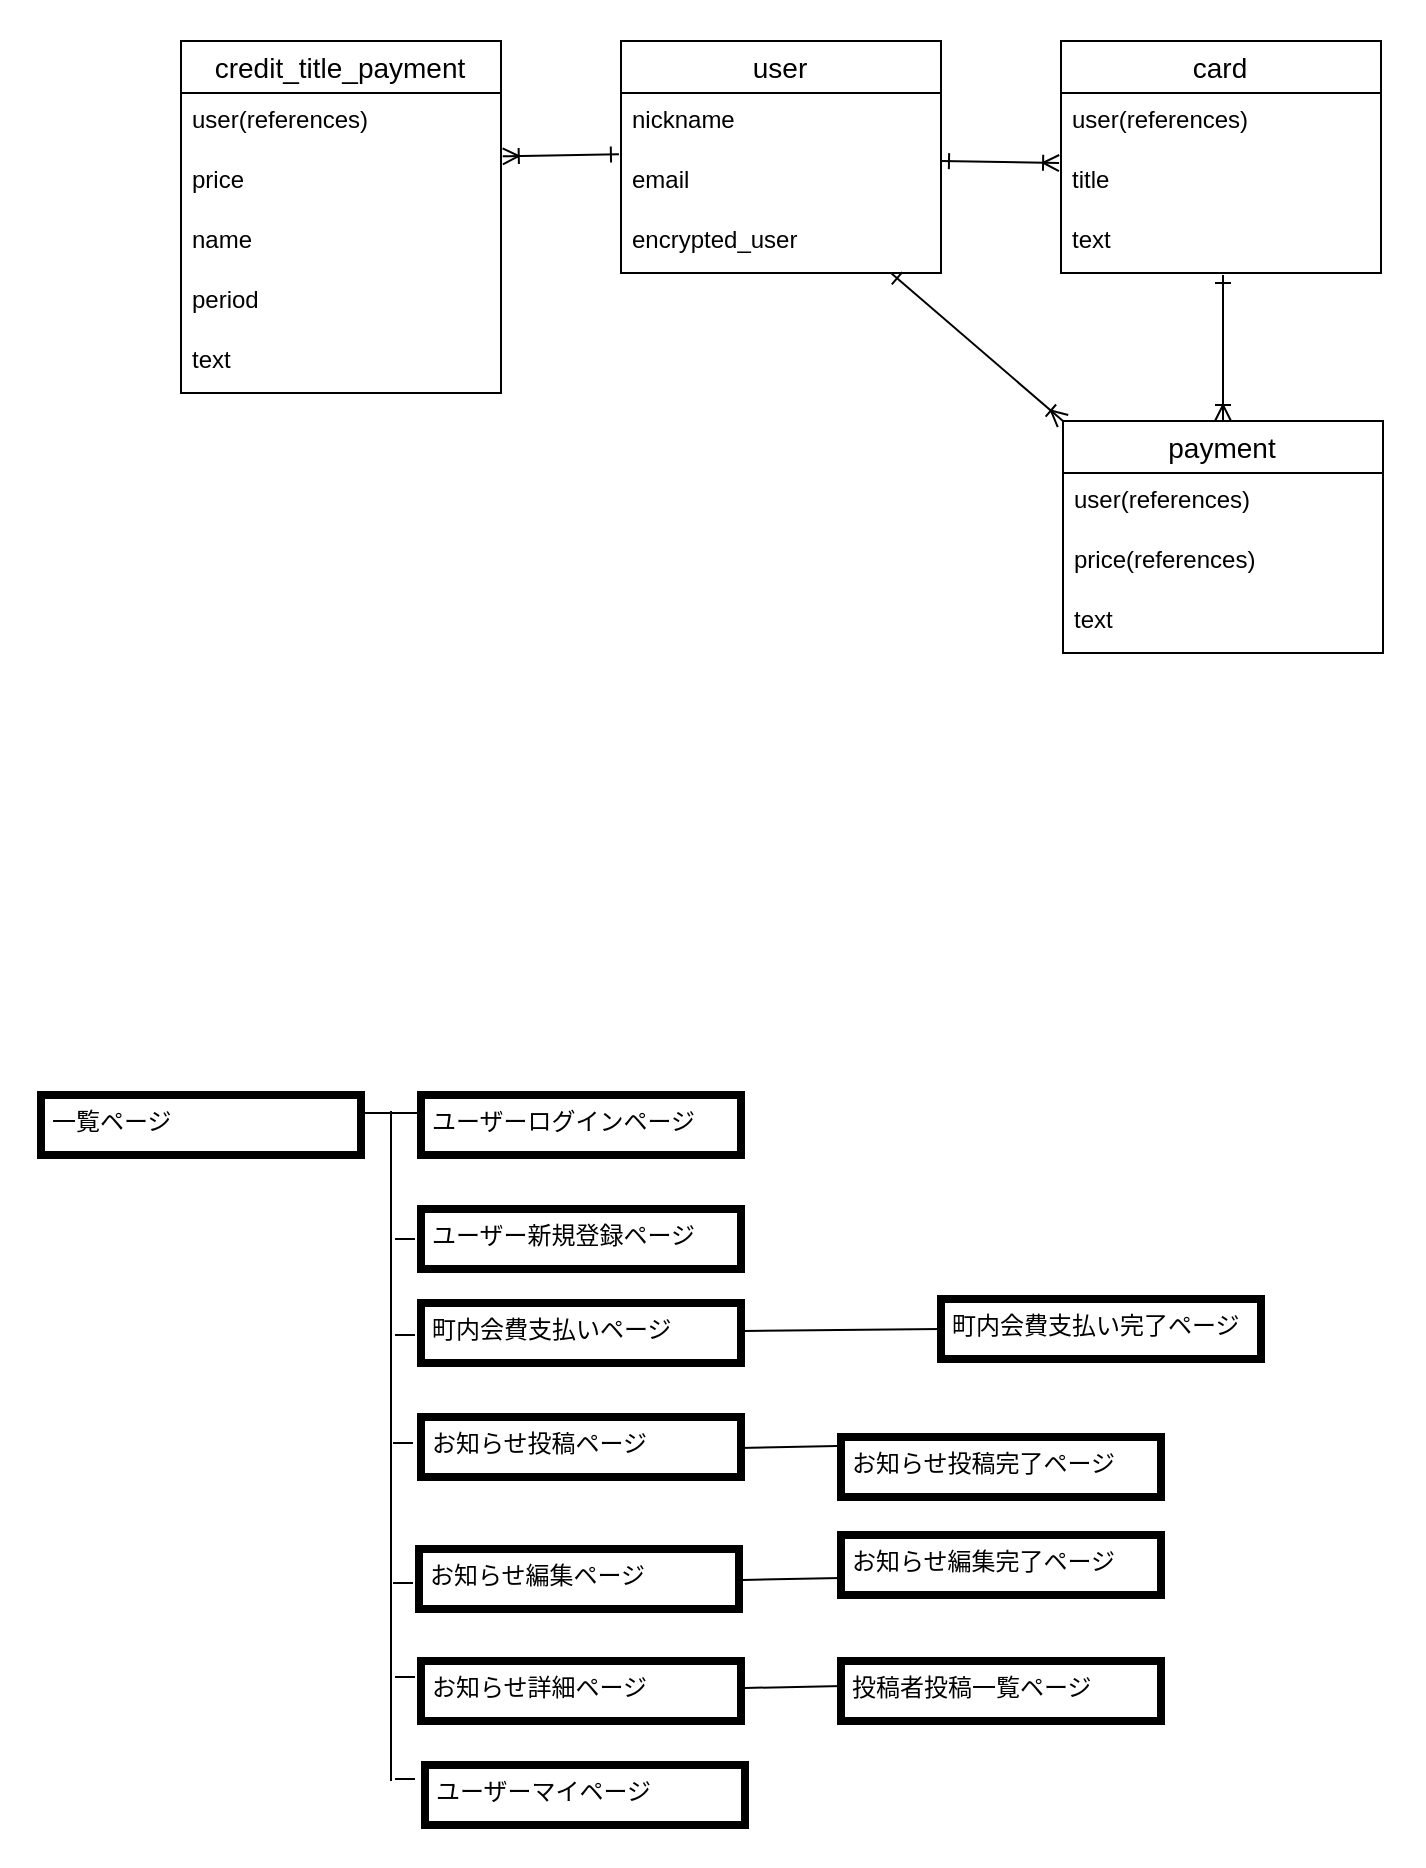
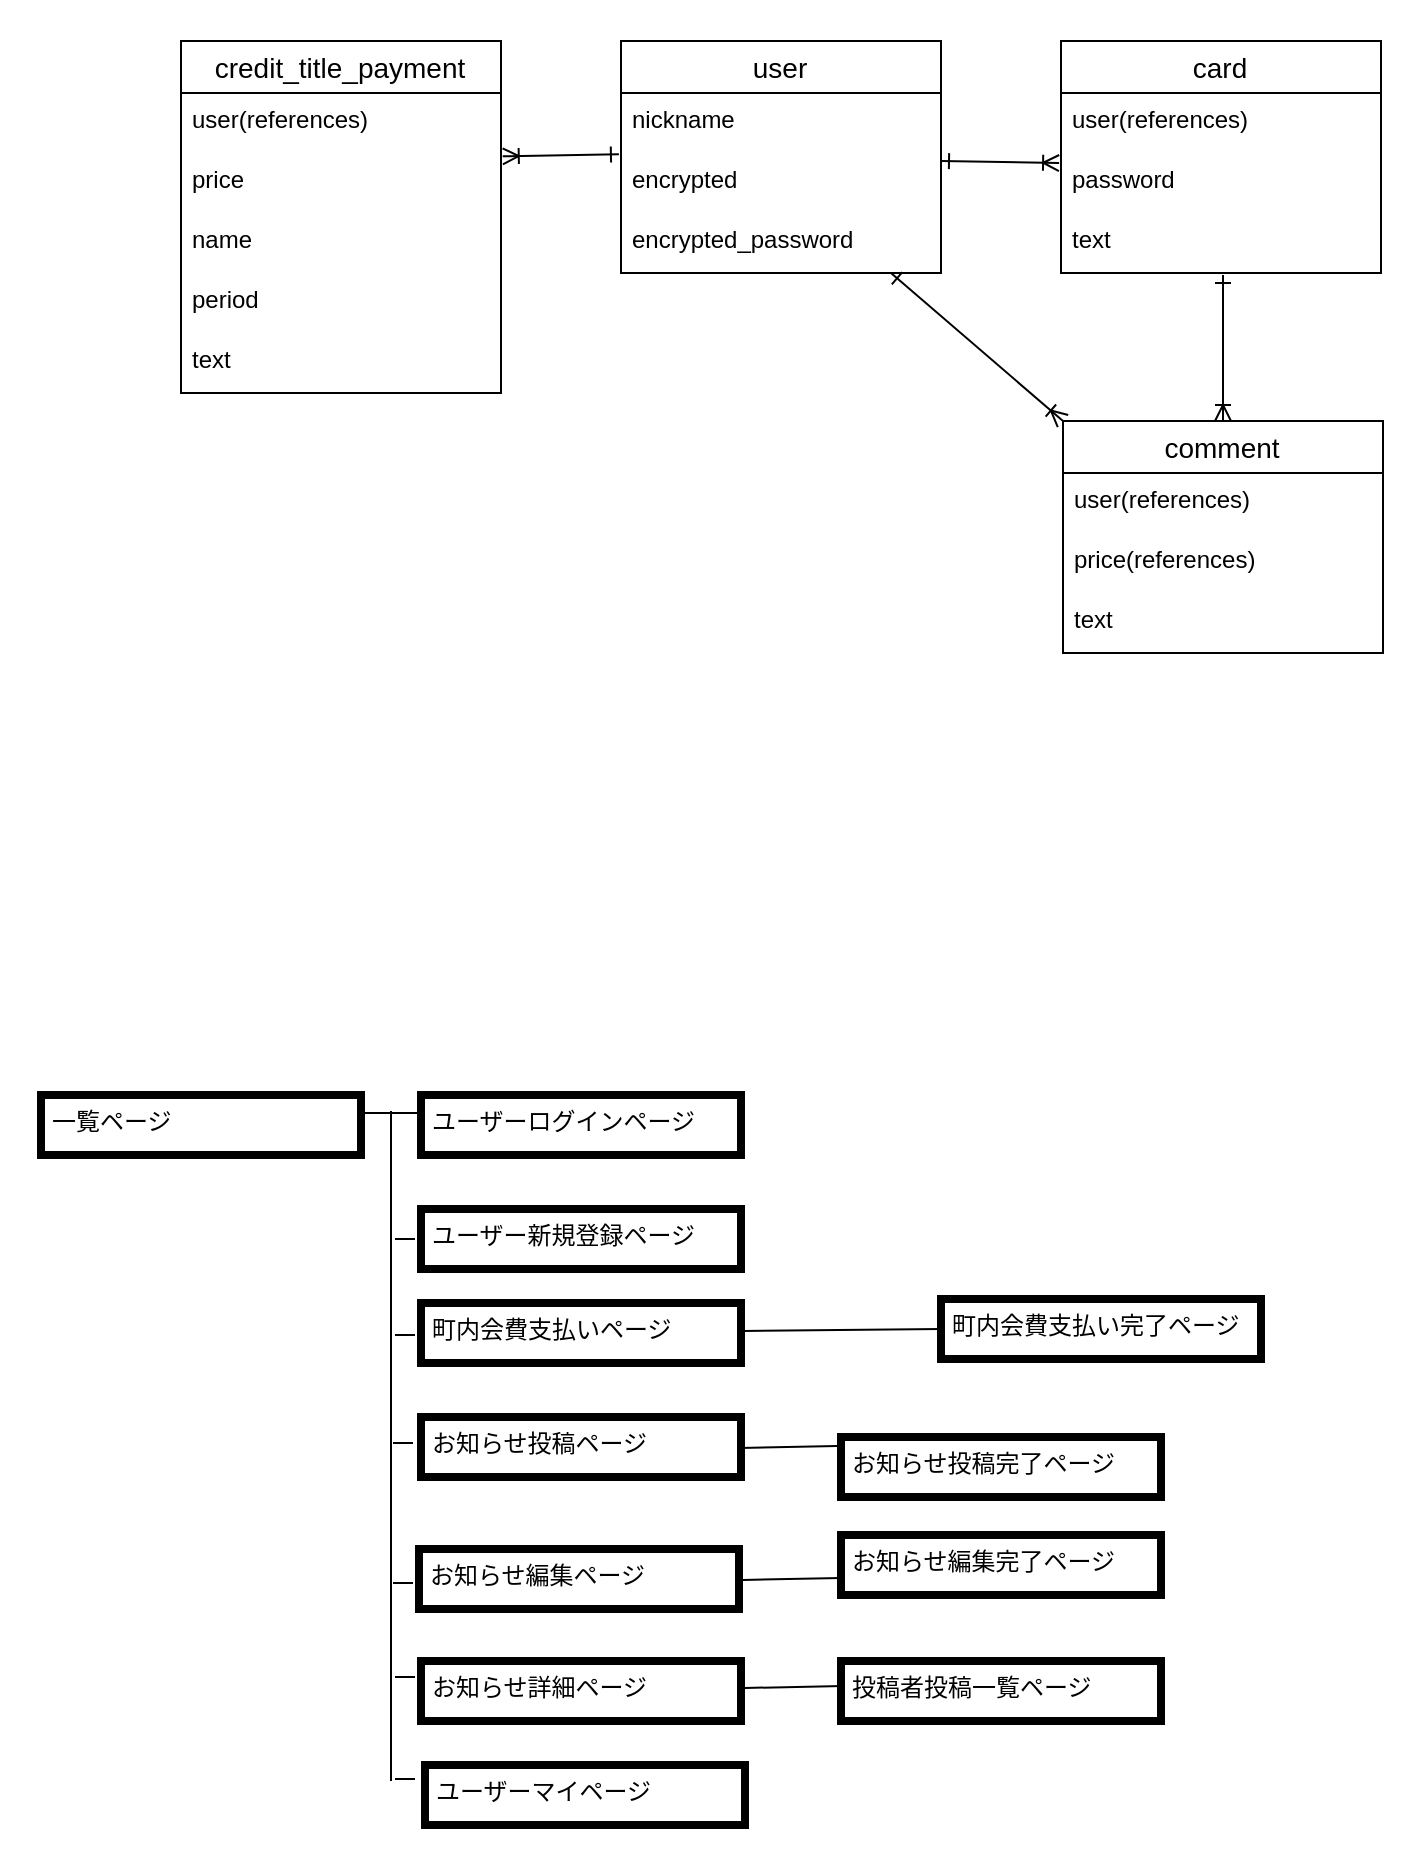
  <mxCell id="0" />
  <mxCell id="1" parent="0" />
  <mxCell id="2" value="credit_title_payment" style="swimlane;fontStyle=0;childLayout=stackLayout;horizontal=1;startSize=26;horizontalStack=0;resizeParent=1;resizeParentMax=0;resizeLast=0;collapsible=1;marginBottom=0;align=center;fontSize=14;" parent="1" vertex="1"><mxGeometry x="90" y="20" width="160" height="176" as="geometry" /></mxCell>
  <mxCell id="3" value="user(references)&#10;" style="text;strokeColor=none;fillColor=none;spacingLeft=4;spacingRight=4;overflow=hidden;rotatable=0;points=[[0,0.5],[1,0.5]];portConstraint=eastwest;fontSize=12;" parent="2" vertex="1"><mxGeometry y="26" width="160" height="30" as="geometry" /></mxCell>
  <mxCell id="4" value="price" style="text;strokeColor=none;fillColor=none;spacingLeft=4;spacingRight=4;overflow=hidden;rotatable=0;points=[[0,0.5],[1,0.5]];portConstraint=eastwest;fontSize=12;" parent="2" vertex="1"><mxGeometry y="56" width="160" height="30" as="geometry" /></mxCell>
  <mxCell id="5" value="name" style="text;strokeColor=none;fillColor=none;spacingLeft=4;spacingRight=4;overflow=hidden;rotatable=0;points=[[0,0.5],[1,0.5]];portConstraint=eastwest;fontSize=12;" parent="2" vertex="1"><mxGeometry y="86" width="160" height="30" as="geometry" /></mxCell>
  <mxCell id="6" value="period" style="text;strokeColor=none;fillColor=none;spacingLeft=4;spacingRight=4;overflow=hidden;rotatable=0;points=[[0,0.5],[1,0.5]];portConstraint=eastwest;fontSize=12;" parent="2" vertex="1"><mxGeometry y="116" width="160" height="30" as="geometry" /></mxCell>
  <mxCell id="7" value="text" style="text;strokeColor=none;fillColor=none;spacingLeft=4;spacingRight=4;overflow=hidden;rotatable=0;points=[[0,0.5],[1,0.5]];portConstraint=eastwest;fontSize=12;" parent="2" vertex="1"><mxGeometry y="146" width="160" height="30" as="geometry" /></mxCell>
  <mxCell id="8" value="user" style="swimlane;fontStyle=0;childLayout=stackLayout;horizontal=1;startSize=26;horizontalStack=0;resizeParent=1;resizeParentMax=0;resizeLast=0;collapsible=1;marginBottom=0;align=center;fontSize=14;" parent="1" vertex="1"><mxGeometry x="310" y="20" width="160" height="116" as="geometry" /></mxCell>
  <mxCell id="9" value="nickname" style="text;strokeColor=none;fillColor=none;spacingLeft=4;spacingRight=4;overflow=hidden;rotatable=0;points=[[0,0.5],[1,0.5]];portConstraint=eastwest;fontSize=12;" parent="8" vertex="1"><mxGeometry y="26" width="160" height="30" as="geometry" /></mxCell>
- <mxCell id="10" value="email" style="text;strokeColor=none;fillColor=none;spacingLeft=4;spacingRight=4;overflow=hidden;rotatable=0;points=[[0,0.5],[1,0.5]];portConstraint=eastwest;fontSize=12;" parent="8" vertex="1"><mxGeometry y="56" width="160" height="30" as="geometry" /></mxCell>
- <mxCell id="11" value="encrypted_user" style="text;strokeColor=none;fillColor=none;spacingLeft=4;spacingRight=4;overflow=hidden;rotatable=0;points=[[0,0.5],[1,0.5]];portConstraint=eastwest;fontSize=12;" parent="8" vertex="1"><mxGeometry y="86" width="160" height="30" as="geometry" /></mxCell>
+ <mxCell id="10" value="encrypted" style="text;strokeColor=none;fillColor=none;spacingLeft=4;spacingRight=4;overflow=hidden;rotatable=0;points=[[0,0.5],[1,0.5]];portConstraint=eastwest;fontSize=12;" parent="8" vertex="1"><mxGeometry y="56" width="160" height="30" as="geometry" /></mxCell>
+ <mxCell id="11" value="encrypted_password" style="text;strokeColor=none;fillColor=none;spacingLeft=4;spacingRight=4;overflow=hidden;rotatable=0;points=[[0,0.5],[1,0.5]];portConstraint=eastwest;fontSize=12;" parent="8" vertex="1"><mxGeometry y="86" width="160" height="30" as="geometry" /></mxCell>
  <mxCell id="12" value="card" style="swimlane;fontStyle=0;childLayout=stackLayout;horizontal=1;startSize=26;horizontalStack=0;resizeParent=1;resizeParentMax=0;resizeLast=0;collapsible=1;marginBottom=0;align=center;fontSize=14;" parent="1" vertex="1"><mxGeometry x="530" y="20" width="160" height="116" as="geometry" /></mxCell>
  <mxCell id="13" value="user(references)&#10;" style="text;strokeColor=none;fillColor=none;spacingLeft=4;spacingRight=4;overflow=hidden;rotatable=0;points=[[0,0.5],[1,0.5]];portConstraint=eastwest;fontSize=12;" parent="12" vertex="1"><mxGeometry y="26" width="160" height="30" as="geometry" /></mxCell>
- <mxCell id="14" value="title" style="text;strokeColor=none;fillColor=none;spacingLeft=4;spacingRight=4;overflow=hidden;rotatable=0;points=[[0,0.5],[1,0.5]];portConstraint=eastwest;fontSize=12;" parent="12" vertex="1"><mxGeometry y="56" width="160" height="30" as="geometry" /></mxCell>
+ <mxCell id="14" value="password" style="text;strokeColor=none;fillColor=none;spacingLeft=4;spacingRight=4;overflow=hidden;rotatable=0;points=[[0,0.5],[1,0.5]];portConstraint=eastwest;fontSize=12;" parent="12" vertex="1"><mxGeometry y="56" width="160" height="30" as="geometry" /></mxCell>
  <mxCell id="15" value="text" style="text;strokeColor=none;fillColor=none;spacingLeft=4;spacingRight=4;overflow=hidden;rotatable=0;points=[[0,0.5],[1,0.5]];portConstraint=eastwest;fontSize=12;" parent="12" vertex="1"><mxGeometry y="86" width="160" height="30" as="geometry" /></mxCell>
  <mxCell id="16" value="" style="endArrow=ERoneToMany;startArrow=ERone;html=1;startFill=0;endFill=0;entryX=-0.006;entryY=0.167;entryDx=0;entryDy=0;entryPerimeter=0;" parent="1" target="14" edge="1"><mxGeometry width="50" height="50" relative="1" as="geometry"><mxPoint x="470" y="79.996" as="sourcePoint" /><mxPoint x="530" y="82.71" as="targetPoint" /></mxGeometry></mxCell>
- <mxCell id="17" value="payment" style="swimlane;fontStyle=0;childLayout=stackLayout;horizontal=1;startSize=26;horizontalStack=0;resizeParent=1;resizeParentMax=0;resizeLast=0;collapsible=1;marginBottom=0;align=center;fontSize=14;" parent="1" vertex="1"><mxGeometry x="531" y="210" width="160" height="116" as="geometry" /></mxCell>
+ <mxCell id="17" value="comment" style="swimlane;fontStyle=0;childLayout=stackLayout;horizontal=1;startSize=26;horizontalStack=0;resizeParent=1;resizeParentMax=0;resizeLast=0;collapsible=1;marginBottom=0;align=center;fontSize=14;" parent="1" vertex="1"><mxGeometry x="531" y="210" width="160" height="116" as="geometry" /></mxCell>
  <mxCell id="18" value="user(references)&#10;" style="text;strokeColor=none;fillColor=none;spacingLeft=4;spacingRight=4;overflow=hidden;rotatable=0;points=[[0,0.5],[1,0.5]];portConstraint=eastwest;fontSize=12;" parent="17" vertex="1"><mxGeometry y="26" width="160" height="30" as="geometry" /></mxCell>
  <mxCell id="19" value="price(references)&#10;" style="text;strokeColor=none;fillColor=none;spacingLeft=4;spacingRight=4;overflow=hidden;rotatable=0;points=[[0,0.5],[1,0.5]];portConstraint=eastwest;fontSize=12;" parent="17" vertex="1"><mxGeometry y="56" width="160" height="30" as="geometry" /></mxCell>
  <mxCell id="20" value="text" style="text;strokeColor=none;fillColor=none;spacingLeft=4;spacingRight=4;overflow=hidden;rotatable=0;points=[[0,0.5],[1,0.5]];portConstraint=eastwest;fontSize=12;" parent="17" vertex="1"><mxGeometry y="86" width="160" height="30" as="geometry" /></mxCell>
  <mxCell id="21" value="" style="endArrow=ERoneToMany;startArrow=ERone;html=1;startFill=0;endFill=0;" parent="1" edge="1"><mxGeometry width="50" height="50" relative="1" as="geometry"><mxPoint x="611" y="136.996" as="sourcePoint" /><mxPoint x="611" y="210" as="targetPoint" /></mxGeometry></mxCell>
  <mxCell id="22" value="" style="endArrow=ERoneToMany;startArrow=ERone;html=1;startFill=0;endFill=0;entryX=0;entryY=0;entryDx=0;entryDy=0;" parent="1" target="17" edge="1"><mxGeometry width="50" height="50" relative="1" as="geometry"><mxPoint x="445" y="135.996" as="sourcePoint" /><mxPoint x="445" y="209" as="targetPoint" /></mxGeometry></mxCell>
  <mxCell id="23" value="" style="endArrow=ERoneToMany;startArrow=ERone;html=1;startFill=0;endFill=0;entryX=0.993;entryY=-0.011;entryDx=0;entryDy=0;entryPerimeter=0;exitX=-0.019;exitY=-0.044;exitDx=0;exitDy=0;exitPerimeter=0;" parent="1" edge="1"><mxGeometry width="50" height="50" relative="1" as="geometry"><mxPoint x="308.96" y="76.68" as="sourcePoint" /><mxPoint x="250.88" y="77.67" as="targetPoint" /></mxGeometry></mxCell>
  <mxCell id="24" value="一覧ページ&#10;" style="text;strokeColor=default;fillColor=none;spacingLeft=4;spacingRight=4;overflow=hidden;rotatable=0;points=[[0,0.5],[1,0.5]];portConstraint=eastwest;fontSize=12;strokeWidth=4;" vertex="1" parent="1"><mxGeometry x="20" y="547" width="160" height="30" as="geometry" /></mxCell>
  <mxCell id="25" value="ユーザー新規登録ページ" style="text;strokeColor=default;fillColor=none;spacingLeft=4;spacingRight=4;overflow=hidden;rotatable=0;points=[[0,0.5],[1,0.5]];portConstraint=eastwest;fontSize=12;strokeWidth=4;" vertex="1" parent="1"><mxGeometry x="210" y="604" width="160" height="30" as="geometry" /></mxCell>
  <mxCell id="26" value="ユーザーログインページ&#10;" style="text;strokeColor=default;fillColor=none;spacingLeft=4;spacingRight=4;overflow=hidden;rotatable=0;points=[[0,0.5],[1,0.5]];portConstraint=eastwest;fontSize=12;strokeWidth=4;" vertex="1" parent="1"><mxGeometry x="210" y="547" width="160" height="30" as="geometry" /></mxCell>
  <mxCell id="27" value="町内会費支払いページ&#10;" style="text;strokeColor=default;fillColor=none;spacingLeft=4;spacingRight=4;overflow=hidden;rotatable=0;points=[[0,0.5],[1,0.5]];portConstraint=eastwest;fontSize=12;strokeWidth=4;" vertex="1" parent="1"><mxGeometry x="210" y="651" width="160" height="30" as="geometry" /></mxCell>
  <mxCell id="28" value="お知らせ投稿ページ&#10;" style="text;strokeColor=default;fillColor=none;spacingLeft=4;spacingRight=4;overflow=hidden;rotatable=0;points=[[0,0.5],[1,0.5]];portConstraint=eastwest;fontSize=12;strokeWidth=4;" vertex="1" parent="1"><mxGeometry x="210" y="708" width="160" height="30" as="geometry" /></mxCell>
  <mxCell id="29" value="お知らせ編集ページ&#10;" style="text;strokeColor=default;fillColor=none;spacingLeft=4;spacingRight=4;overflow=hidden;rotatable=0;points=[[0,0.5],[1,0.5]];portConstraint=eastwest;fontSize=12;strokeWidth=4;" vertex="1" parent="1"><mxGeometry x="209" y="774" width="160" height="30" as="geometry" /></mxCell>
  <mxCell id="30" value="" style="endArrow=none;html=1;" edge="1" parent="1"><mxGeometry width="50" height="50" relative="1" as="geometry"><mxPoint x="195" y="890" as="sourcePoint" /><mxPoint x="195" y="555" as="targetPoint" /></mxGeometry></mxCell>
  <mxCell id="31" value="" style="endArrow=none;html=1;entryX=0.006;entryY=0.2;entryDx=0;entryDy=0;entryPerimeter=0;" edge="1" parent="1"><mxGeometry width="50" height="50" relative="1" as="geometry"><mxPoint x="180" y="556" as="sourcePoint" /><mxPoint x="210.96" y="556" as="targetPoint" /></mxGeometry></mxCell>
  <mxCell id="32" value="" style="endArrow=none;html=1;entryX=0;entryY=0.5;entryDx=0;entryDy=0;" edge="1" parent="1"><mxGeometry width="50" height="50" relative="1" as="geometry"><mxPoint x="197" y="619" as="sourcePoint" /><mxPoint x="207" y="619" as="targetPoint" /></mxGeometry></mxCell>
  <mxCell id="33" value="" style="endArrow=none;html=1;entryX=0;entryY=0.5;entryDx=0;entryDy=0;" edge="1" parent="1"><mxGeometry width="50" height="50" relative="1" as="geometry"><mxPoint x="197" y="667" as="sourcePoint" /><mxPoint x="207" y="667" as="targetPoint" /></mxGeometry></mxCell>
  <mxCell id="34" value="" style="endArrow=none;html=1;entryX=0;entryY=0.5;entryDx=0;entryDy=0;" edge="1" parent="1"><mxGeometry width="50" height="50" relative="1" as="geometry"><mxPoint x="196" y="721" as="sourcePoint" /><mxPoint x="206" y="721" as="targetPoint" /></mxGeometry></mxCell>
  <mxCell id="35" value="" style="endArrow=none;html=1;entryX=0;entryY=0.5;entryDx=0;entryDy=0;" edge="1" parent="1"><mxGeometry width="50" height="50" relative="1" as="geometry"><mxPoint x="196" y="791" as="sourcePoint" /><mxPoint x="206" y="791" as="targetPoint" /></mxGeometry></mxCell>
  <mxCell id="36" value="町内会費支払い完了ページ&#10;" style="text;strokeColor=default;fillColor=none;spacingLeft=4;spacingRight=4;overflow=hidden;rotatable=0;points=[[0,0.5],[1,0.5]];portConstraint=eastwest;fontSize=12;strokeWidth=4;" vertex="1" parent="1"><mxGeometry x="470" y="649" width="160" height="30" as="geometry" /></mxCell>
  <mxCell id="37" value="お知らせ投稿完了ページ&#10;" style="text;strokeColor=default;fillColor=none;spacingLeft=4;spacingRight=4;overflow=hidden;rotatable=0;points=[[0,0.5],[1,0.5]];portConstraint=eastwest;fontSize=12;strokeWidth=4;" vertex="1" parent="1"><mxGeometry x="420" y="718" width="160" height="30" as="geometry" /></mxCell>
  <mxCell id="38" value="お知らせ編集完了ページ&#10;" style="text;strokeColor=default;fillColor=none;spacingLeft=4;spacingRight=4;overflow=hidden;rotatable=0;points=[[0,0.5],[1,0.5]];portConstraint=eastwest;fontSize=12;strokeWidth=4;" vertex="1" parent="1"><mxGeometry x="420" y="767" width="160" height="30" as="geometry" /></mxCell>
  <mxCell id="39" value="" style="endArrow=none;html=1;entryX=0;entryY=0.5;entryDx=0;entryDy=0;" edge="1" parent="1" target="36"><mxGeometry width="50" height="50" relative="1" as="geometry"><mxPoint x="371" y="665" as="sourcePoint" /><mxPoint x="401.96" y="665" as="targetPoint" /></mxGeometry></mxCell>
  <mxCell id="40" value="" style="endArrow=none;html=1;entryX=0;entryY=0.5;entryDx=0;entryDy=0;" edge="1" parent="1"><mxGeometry width="50" height="50" relative="1" as="geometry"><mxPoint x="369" y="723.5" as="sourcePoint" /><mxPoint x="418" y="722.5" as="targetPoint" /></mxGeometry></mxCell>
  <mxCell id="41" value="" style="endArrow=none;html=1;entryX=0;entryY=0.5;entryDx=0;entryDy=0;" edge="1" parent="1"><mxGeometry width="50" height="50" relative="1" as="geometry"><mxPoint x="371" y="789.5" as="sourcePoint" /><mxPoint x="420" y="788.5" as="targetPoint" /></mxGeometry></mxCell>
  <mxCell id="42" value="お知らせ詳細ページ&#10;" style="text;strokeColor=default;fillColor=none;spacingLeft=4;spacingRight=4;overflow=hidden;rotatable=0;points=[[0,0.5],[1,0.5]];portConstraint=eastwest;fontSize=12;strokeWidth=4;" vertex="1" parent="1"><mxGeometry x="210" y="830" width="160" height="30" as="geometry" /></mxCell>
  <mxCell id="43" value="" style="endArrow=none;html=1;entryX=0;entryY=0.5;entryDx=0;entryDy=0;" edge="1" parent="1"><mxGeometry width="50" height="50" relative="1" as="geometry"><mxPoint x="197" y="838" as="sourcePoint" /><mxPoint x="207" y="838" as="targetPoint" /></mxGeometry></mxCell>
  <mxCell id="44" value="投稿者投稿一覧ページ&#10;" style="text;strokeColor=default;fillColor=none;spacingLeft=4;spacingRight=4;overflow=hidden;rotatable=0;points=[[0,0.5],[1,0.5]];portConstraint=eastwest;fontSize=12;strokeWidth=4;" vertex="1" parent="1"><mxGeometry x="420" y="830" width="160" height="30" as="geometry" /></mxCell>
  <mxCell id="45" value="" style="endArrow=none;html=1;entryX=0;entryY=0.5;entryDx=0;entryDy=0;" edge="1" parent="1"><mxGeometry width="50" height="50" relative="1" as="geometry"><mxPoint x="372" y="843.5" as="sourcePoint" /><mxPoint x="421" y="842.5" as="targetPoint" /></mxGeometry></mxCell>
  <mxCell id="46" value="ユーザーマイページ" style="text;strokeColor=default;fillColor=none;spacingLeft=4;spacingRight=4;overflow=hidden;rotatable=0;points=[[0,0.5],[1,0.5]];portConstraint=eastwest;fontSize=12;strokeWidth=4;" vertex="1" parent="1"><mxGeometry x="212" y="882" width="160" height="30" as="geometry" /></mxCell>
  <mxCell id="47" value="" style="endArrow=none;html=1;entryX=0;entryY=0.5;entryDx=0;entryDy=0;" edge="1" parent="1"><mxGeometry width="50" height="50" relative="1" as="geometry"><mxPoint x="197" y="889" as="sourcePoint" /><mxPoint x="207" y="889" as="targetPoint" /></mxGeometry></mxCell>
